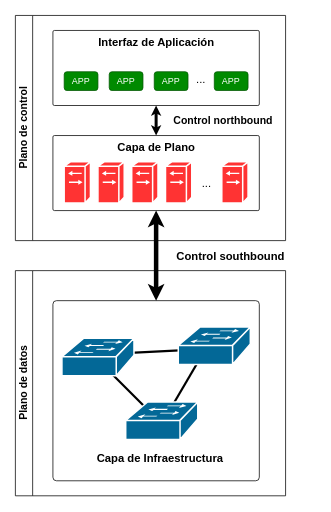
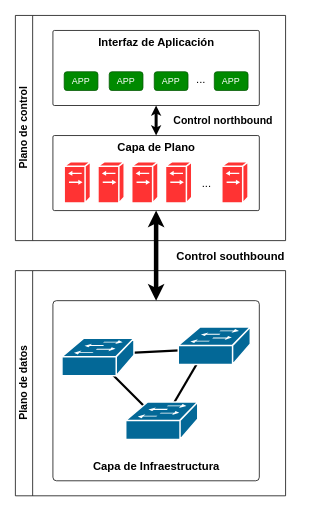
  <mxCell id="0" />
  <mxCell id="1" parent="0" />
  <mxCell id="2" value="&lt;font style=&quot;font-size: 14px;&quot;&gt;Plano de control&lt;/font&gt;" style="swimlane;horizontal=0;whiteSpace=wrap;html=1;startSize=23;strokeWidth=1;" vertex="1" parent="1"><mxGeometry x="20" y="20" width="360" height="300" as="geometry" /></mxCell>
  <mxCell id="3" value="" style="rounded=1;whiteSpace=wrap;html=1;arcSize=2;" vertex="1" parent="2"><mxGeometry x="50" y="160" width="275" height="100" as="geometry" /></mxCell>
  <mxCell id="4" value="" style="shape=mxgraph.cisco.switches.generic_softswitch;html=1;pointerEvents=1;dashed=0;fillColor=#FF3333;strokeColor=#ffffff;strokeWidth=2;verticalLabelPosition=bottom;verticalAlign=top;align=center;outlineConnect=0;" vertex="1" parent="2"><mxGeometry x="65" y="195" width="35" height="55" as="geometry" /></mxCell>
  <mxCell id="5" value="" style="shape=mxgraph.cisco.switches.generic_softswitch;html=1;pointerEvents=1;dashed=0;fillColor=#FF3333;strokeColor=#ffffff;strokeWidth=2;verticalLabelPosition=bottom;verticalAlign=top;align=center;outlineConnect=0;" vertex="1" parent="2"><mxGeometry x="110" y="195" width="35" height="55" as="geometry" /></mxCell>
  <mxCell id="6" value="" style="shape=mxgraph.cisco.switches.generic_softswitch;html=1;pointerEvents=1;dashed=0;fillColor=#FF3333;strokeColor=#ffffff;strokeWidth=2;verticalLabelPosition=bottom;verticalAlign=top;align=center;outlineConnect=0;" vertex="1" parent="2"><mxGeometry x="155" y="195" width="35" height="55" as="geometry" /></mxCell>
  <mxCell id="7" value="" style="shape=mxgraph.cisco.switches.generic_softswitch;html=1;pointerEvents=1;dashed=0;fillColor=#FF3333;strokeColor=#ffffff;strokeWidth=2;verticalLabelPosition=bottom;verticalAlign=top;align=center;outlineConnect=0;" vertex="1" parent="2"><mxGeometry x="200" y="195" width="35" height="55" as="geometry" /></mxCell>
  <mxCell id="8" value="" style="shape=mxgraph.cisco.switches.generic_softswitch;html=1;pointerEvents=1;dashed=0;fillColor=#FF3333;strokeColor=#ffffff;strokeWidth=2;verticalLabelPosition=bottom;verticalAlign=top;align=center;outlineConnect=0;" vertex="1" parent="2"><mxGeometry x="275" y="195" width="35" height="55" as="geometry" /></mxCell>
  <mxCell id="9" value="&lt;font style=&quot;font-size: 15px;&quot;&gt;...&lt;/font&gt;" style="text;html=1;align=center;verticalAlign=middle;whiteSpace=wrap;rounded=0;" vertex="1" parent="2"><mxGeometry x="225" y="218.75" width="60" height="7.5" as="geometry" /></mxCell>
  <mxCell id="10" value="" style="rounded=1;whiteSpace=wrap;html=1;arcSize=2;" vertex="1" parent="2"><mxGeometry x="50" y="20" width="275" height="100" as="geometry" /></mxCell>
  <mxCell id="11" value="&lt;font style=&quot;font-size: 15px;&quot;&gt;&lt;b&gt;Capa de Plano&lt;/b&gt;&lt;/font&gt;" style="text;html=1;align=center;verticalAlign=middle;whiteSpace=wrap;rounded=0;" vertex="1" parent="2"><mxGeometry x="75.5" y="160" width="224" height="30" as="geometry" /></mxCell>
  <mxCell id="12" value="&lt;font style=&quot;font-size: 15px;&quot;&gt;&lt;b&gt;Interfaz de Aplicación&lt;/b&gt;&lt;/font&gt;" style="text;html=1;align=center;verticalAlign=middle;whiteSpace=wrap;rounded=0;" vertex="1" parent="2"><mxGeometry x="75.5" y="20" width="224" height="30" as="geometry" /></mxCell>
  <mxCell id="13" value="APP" style="rounded=1;whiteSpace=wrap;html=1;fillColor=#008a00;fontColor=#ffffff;strokeColor=#005700;" vertex="1" parent="2"><mxGeometry x="65" y="75" width="45" height="25" as="geometry" /></mxCell>
  <mxCell id="14" value="APP" style="rounded=1;whiteSpace=wrap;html=1;fillColor=#008a00;fontColor=#ffffff;strokeColor=#005700;" vertex="1" parent="2"><mxGeometry x="125" y="75" width="45" height="25" as="geometry" /></mxCell>
  <mxCell id="15" value="APP" style="rounded=1;whiteSpace=wrap;html=1;fillColor=#008a00;fontColor=#ffffff;strokeColor=#005700;" vertex="1" parent="2"><mxGeometry x="185" y="75" width="45" height="25" as="geometry" /></mxCell>
  <mxCell id="16" value="APP" style="rounded=1;whiteSpace=wrap;html=1;fillColor=#008a00;fontColor=#ffffff;strokeColor=#005700;" vertex="1" parent="2"><mxGeometry x="265" y="75" width="45" height="25" as="geometry" /></mxCell>
  <mxCell id="17" value="&lt;font style=&quot;font-size: 15px;&quot;&gt;...&lt;/font&gt;" style="text;html=1;align=center;verticalAlign=middle;whiteSpace=wrap;rounded=0;" vertex="1" parent="2"><mxGeometry x="230" y="80" width="35" height="7.5" as="geometry" /></mxCell>
  <mxCell id="18" value="" style="endArrow=classic;startArrow=classic;html=1;rounded=0;strokeWidth=4;endSize=1;startSize=1;exitX=0.5;exitY=0;exitDx=0;exitDy=0;entryX=0.5;entryY=1;entryDx=0;entryDy=0;" edge="1" parent="2" source="11" target="10"><mxGeometry width="50" height="50" relative="1" as="geometry"><mxPoint x="180" y="150" as="sourcePoint" /><mxPoint x="180" y="120" as="targetPoint" /></mxGeometry></mxCell>
  <mxCell id="19" value="&lt;b&gt;&lt;font style=&quot;font-size: 14px;&quot;&gt;Control northbound&lt;/font&gt;&lt;/b&gt;" style="text;html=1;align=center;verticalAlign=middle;whiteSpace=wrap;rounded=0;" vertex="1" parent="2"><mxGeometry x="165" y="125" width="224" height="30" as="geometry" /></mxCell>
  <mxCell id="20" value="&lt;font style=&quot;font-size: 14px;&quot;&gt;Plano de datos&lt;/font&gt;" style="swimlane;horizontal=0;whiteSpace=wrap;html=1;startSize=23;" vertex="1" parent="1"><mxGeometry x="20" y="360" width="360" height="300" as="geometry"><mxRectangle x="120" y="330" width="35" height="115" as="alternateBounds" /></mxGeometry></mxCell>
  <mxCell id="21" value="" style="rounded=1;whiteSpace=wrap;html=1;arcSize=2;" vertex="1" parent="20"><mxGeometry x="50" y="40" width="275" height="240" as="geometry" /></mxCell>
  <mxCell id="22" value="" style="endArrow=none;html=1;rounded=0;exitX=0.5;exitY=0.98;exitDx=0;exitDy=0;exitPerimeter=0;strokeWidth=3;entryX=0.87;entryY=0.74;entryDx=0;entryDy=0;entryPerimeter=0;" edge="1" parent="20"><mxGeometry width="50" height="50" relative="1" as="geometry"><mxPoint x="265" y="104" as="sourcePoint" /><mxPoint x="146" y="110" as="targetPoint" /></mxGeometry></mxCell>
  <mxCell id="23" value="" style="endArrow=none;html=1;rounded=0;exitX=0.5;exitY=0.98;exitDx=0;exitDy=0;exitPerimeter=0;strokeWidth=3;entryX=0.5;entryY=0.98;entryDx=0;entryDy=0;entryPerimeter=0;" edge="1" parent="20"><mxGeometry width="50" height="50" relative="1" as="geometry"><mxPoint x="195" y="204" as="sourcePoint" /><mxPoint x="110" y="119" as="targetPoint" /></mxGeometry></mxCell>
  <mxCell id="24" value="" style="endArrow=none;html=1;rounded=0;strokeWidth=3;entryX=0.5;entryY=0.98;entryDx=0;entryDy=0;entryPerimeter=0;" edge="1" parent="20"><mxGeometry width="50" height="50" relative="1" as="geometry"><mxPoint x="253" y="105" as="sourcePoint" /><mxPoint x="195" y="204" as="targetPoint" /></mxGeometry></mxCell>
  <mxCell id="25" value="" style="shape=mxgraph.cisco.switches.workgroup_switch;html=1;pointerEvents=1;dashed=0;fillColor=#036897;strokeColor=#ffffff;strokeWidth=2;verticalLabelPosition=bottom;verticalAlign=top;align=center;outlineConnect=0;" vertex="1" parent="20"><mxGeometry x="62" y="90" width="96" height="50" as="geometry" /></mxCell>
  <mxCell id="26" value="" style="shape=mxgraph.cisco.switches.workgroup_switch;html=1;pointerEvents=1;dashed=0;fillColor=#036897;strokeColor=#ffffff;strokeWidth=2;verticalLabelPosition=bottom;verticalAlign=top;align=center;outlineConnect=0;" vertex="1" parent="20"><mxGeometry x="217" y="75" width="96" height="50" as="geometry" /></mxCell>
  <mxCell id="27" value="" style="shape=mxgraph.cisco.switches.workgroup_switch;html=1;pointerEvents=1;dashed=0;fillColor=#036897;strokeColor=#ffffff;strokeWidth=2;verticalLabelPosition=bottom;verticalAlign=top;align=center;outlineConnect=0;" vertex="1" parent="20"><mxGeometry x="147" y="175" width="96" height="50" as="geometry" /></mxCell>
- <mxCell id="28" value="&lt;font style=&quot;font-size: 15px;&quot;&gt;&lt;b&gt;Capa de Infraestructura&lt;/b&gt;&lt;/font&gt;" style="text;html=1;align=center;verticalAlign=middle;whiteSpace=wrap;rounded=0;" vertex="1" parent="20"><mxGeometry x="80.5" y="235" width="224" height="30" as="geometry" /></mxCell>
+ <mxCell id="28" value="&lt;font style=&quot;font-size: 15px;&quot;&gt;&lt;b&gt;Capa de Infraestructura&lt;/b&gt;&lt;/font&gt;" style="text;html=1;align=center;verticalAlign=middle;whiteSpace=wrap;rounded=0;" vertex="1" parent="20"><mxGeometry x="75.5" y="245" width="224" height="30" as="geometry" /></mxCell>
  <mxCell id="29" value="" style="endArrow=classic;startArrow=classic;html=1;rounded=0;exitX=0.5;exitY=0;exitDx=0;exitDy=0;strokeWidth=6;endSize=3;startSize=3;entryX=0.5;entryY=1;entryDx=0;entryDy=0;" edge="1" parent="1" source="21" target="3"><mxGeometry width="50" height="50" relative="1" as="geometry"><mxPoint x="205" y="390" as="sourcePoint" /><mxPoint x="205" y="290" as="targetPoint" /></mxGeometry></mxCell>
  <mxCell id="30" value="&lt;b&gt;&lt;font style=&quot;font-size: 15px;&quot;&gt;Control southbound&lt;/font&gt;&lt;/b&gt;" style="text;html=1;align=center;verticalAlign=middle;whiteSpace=wrap;rounded=0;" vertex="1" parent="1"><mxGeometry x="195" y="325" width="224" height="30" as="geometry" /></mxCell>
